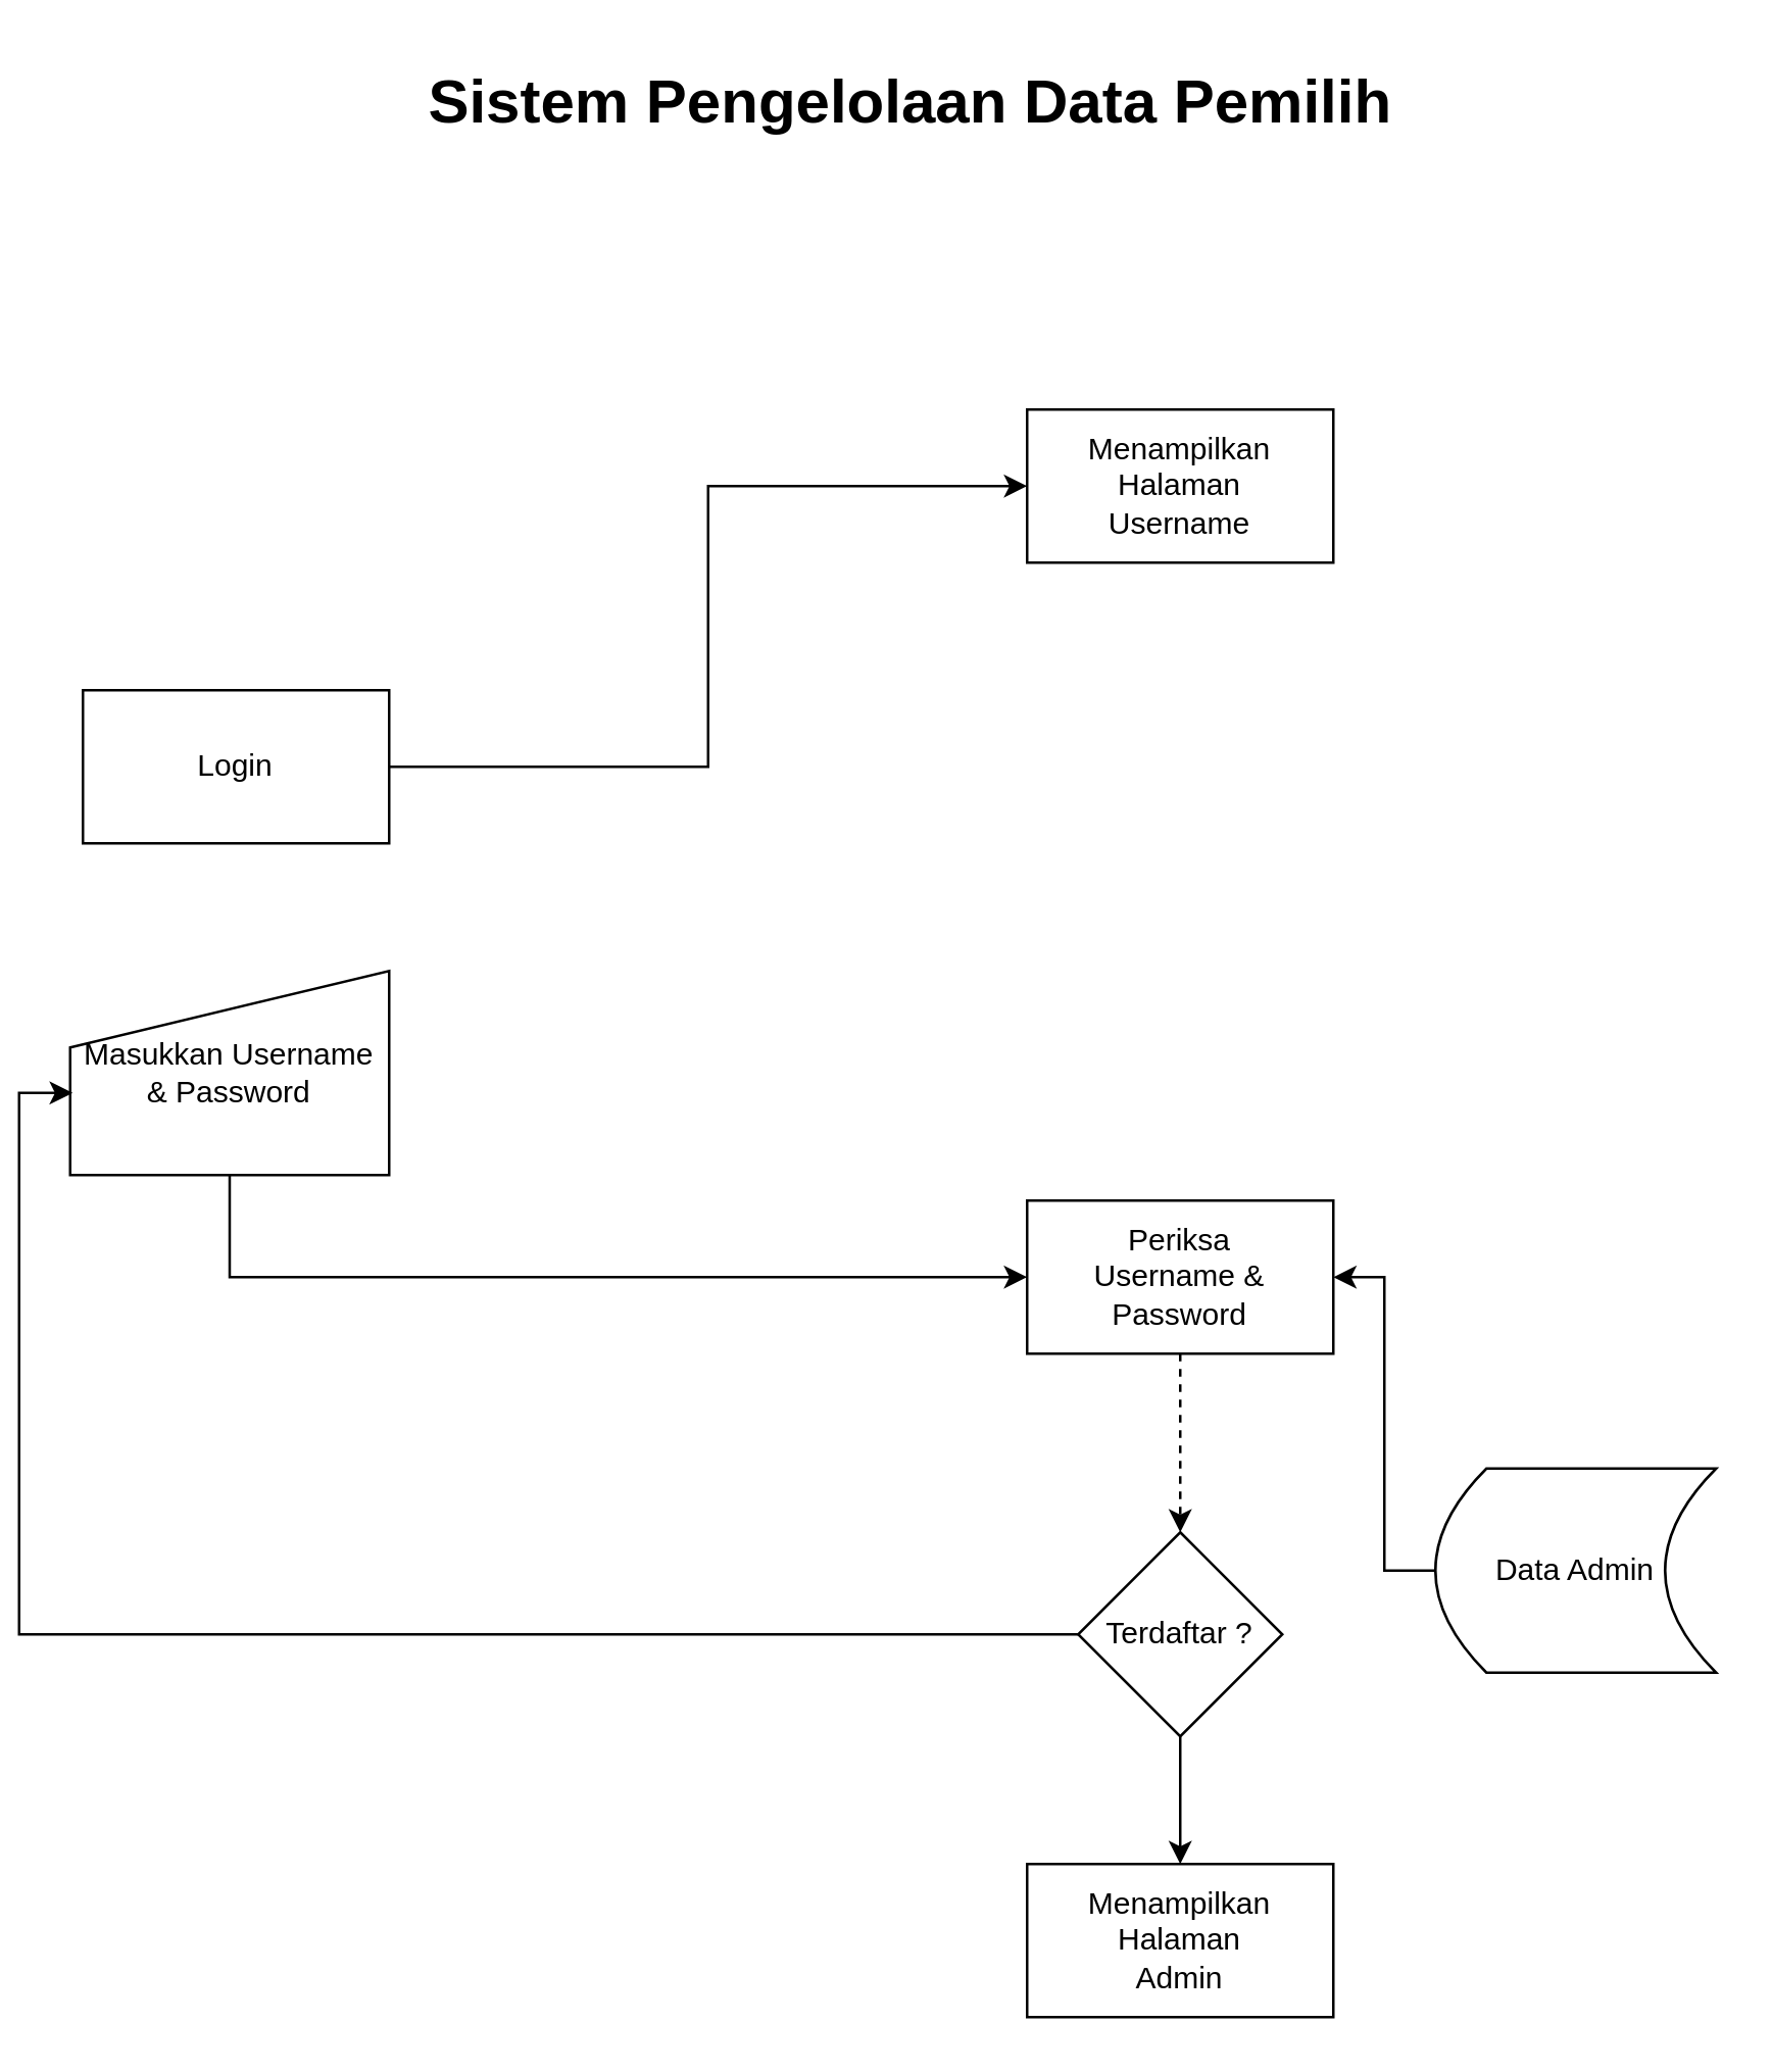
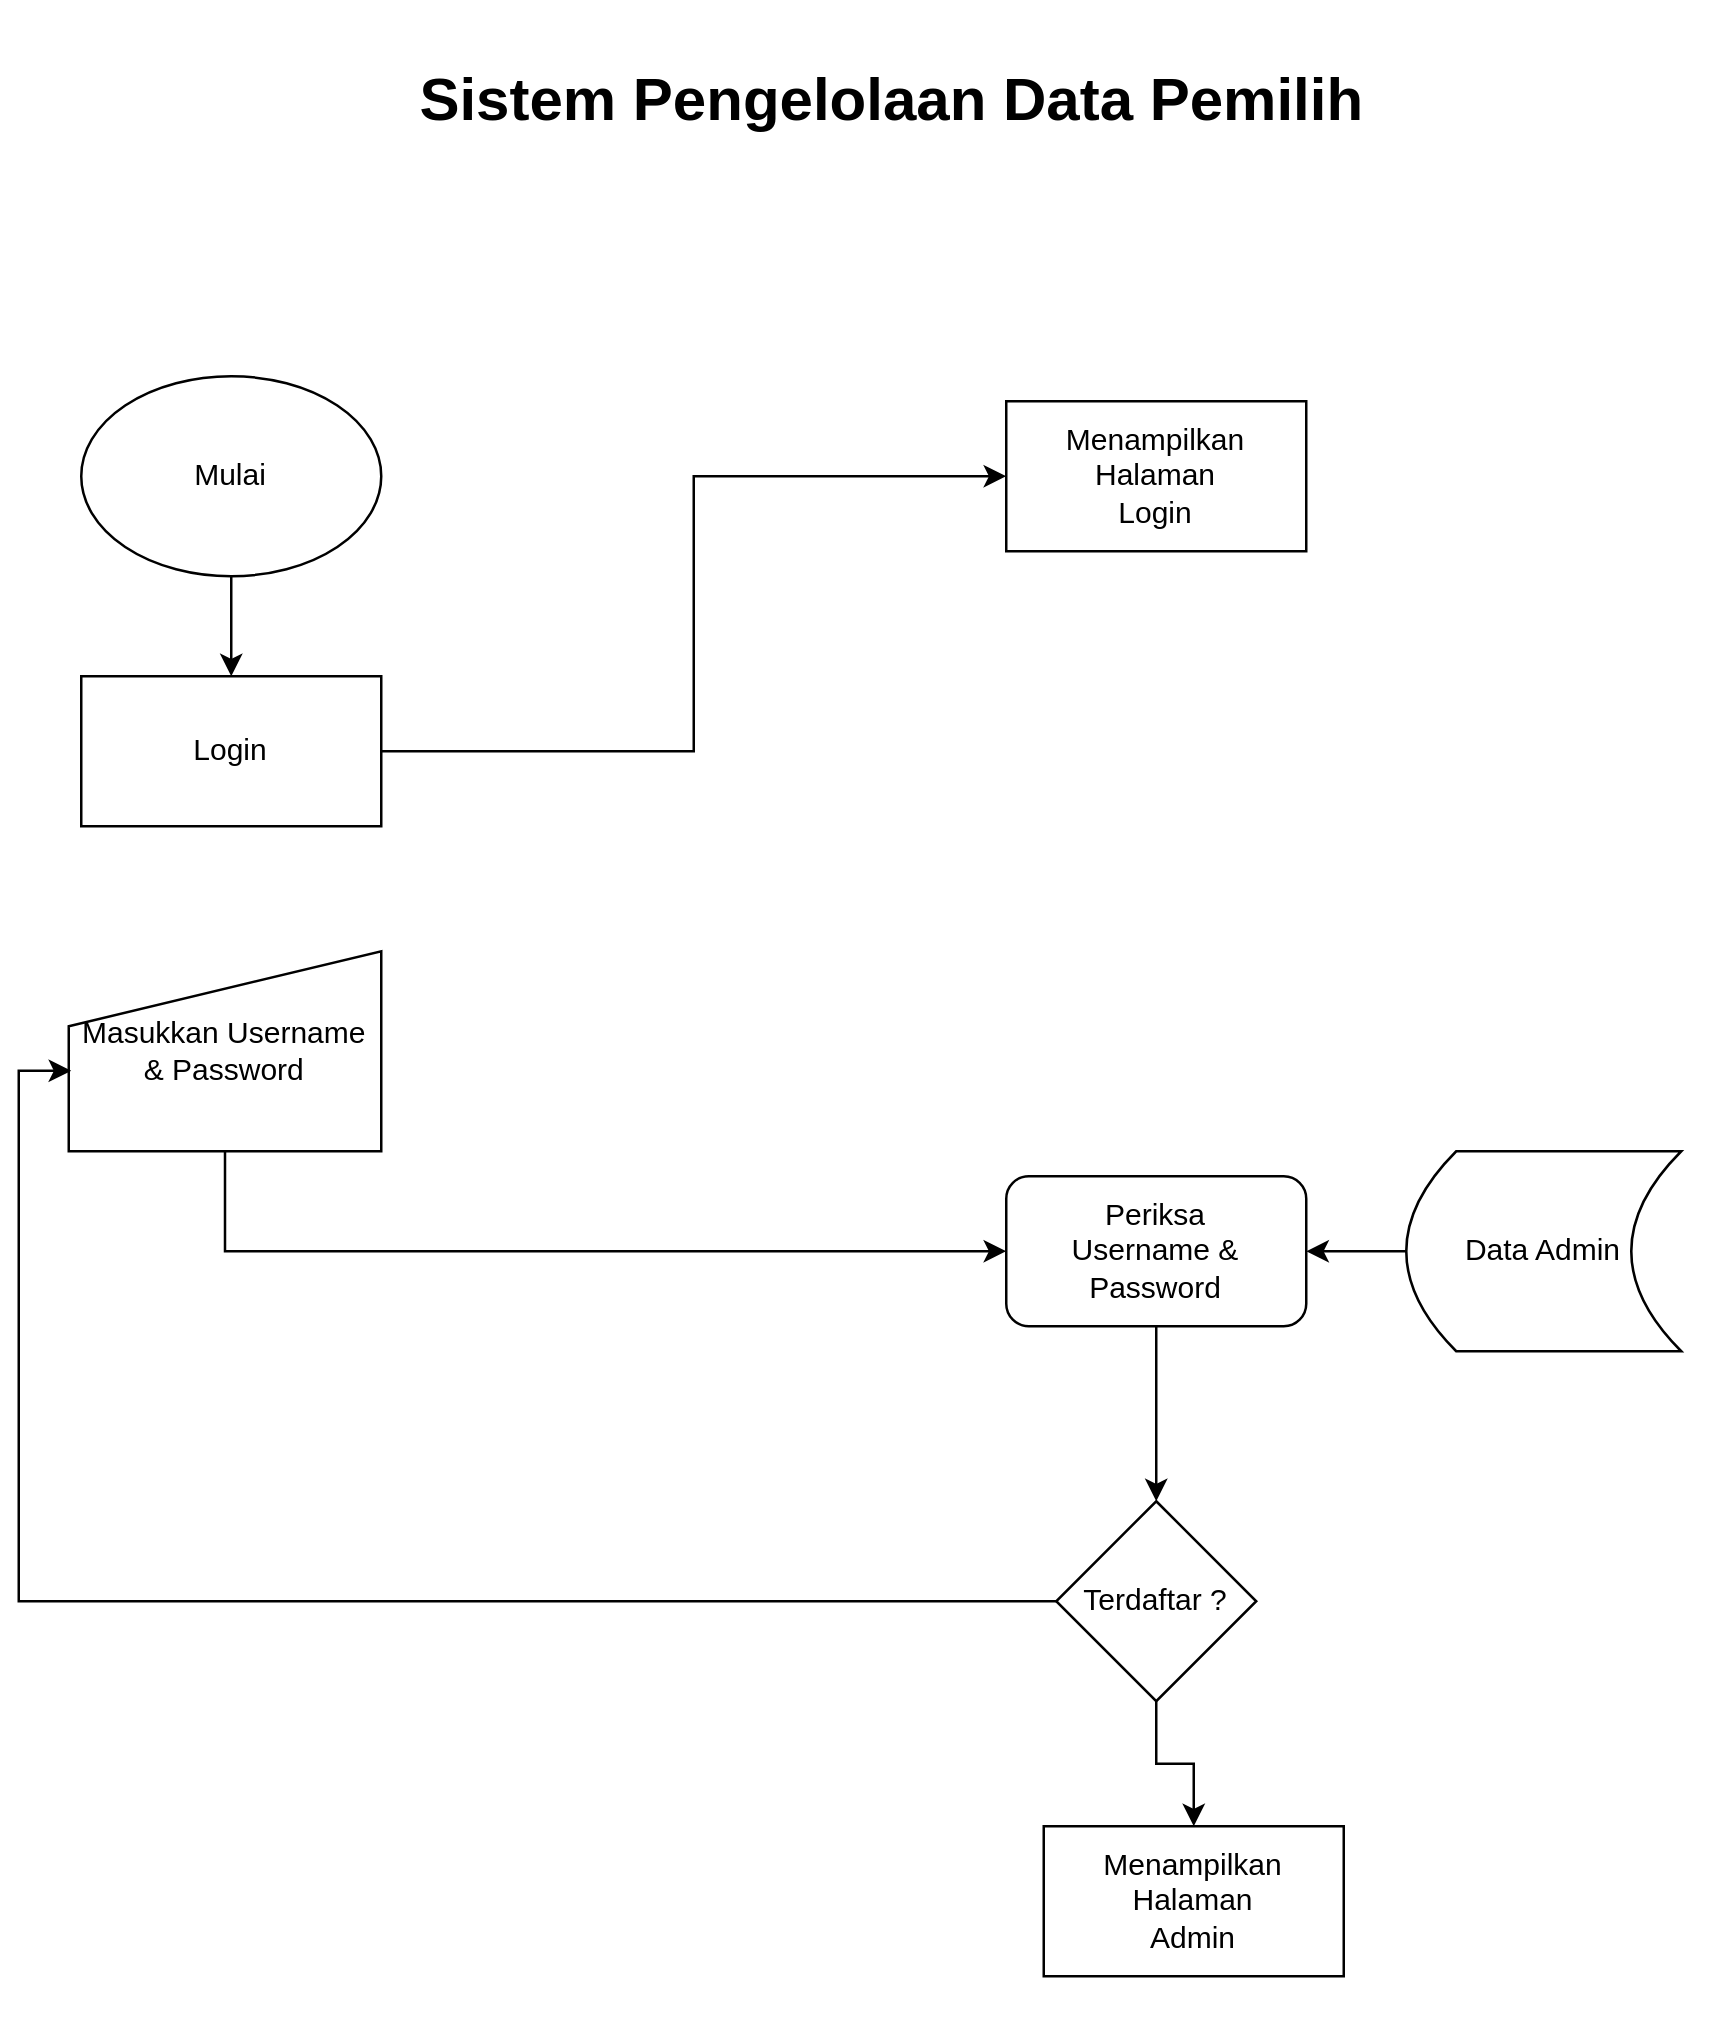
  <mxCell id="0" />
  <mxCell id="1" parent="0" />
  <mxCell id="2" value="Sistem Pengelolaan Data Pemilih" style="text;strokeColor=none;fillColor=none;html=1;fontSize=24;fontStyle=1;verticalAlign=middle;align=center;" vertex="1" parent="1"><mxGeometry x="299" y="20" width="100" height="40" as="geometry" /></mxCell>
+ <mxCell id="3" style="edgeStyle=orthogonalEdgeStyle;rounded=0;orthogonalLoop=1;jettySize=auto;html=1;exitX=0.5;exitY=1;exitDx=0;exitDy=0;entryX=0.5;entryY=0;entryDx=0;entryDy=0;" edge="1" parent="1" source="4" target="6"><mxGeometry relative="1" as="geometry" /></mxCell>
+ <mxCell id="4" value="Mulai" style="ellipse;whiteSpace=wrap;html=1;" vertex="1" parent="1"><mxGeometry x="25" y="150" width="120" height="80" as="geometry" /></mxCell>
  <mxCell id="5" style="edgeStyle=orthogonalEdgeStyle;rounded=0;orthogonalLoop=1;jettySize=auto;html=1;exitX=1;exitY=0.5;exitDx=0;exitDy=0;entryX=0;entryY=0.5;entryDx=0;entryDy=0;" edge="1" parent="1" source="6" target="7"><mxGeometry relative="1" as="geometry" /></mxCell>
  <mxCell id="6" value="Login" style="rounded=0;whiteSpace=wrap;html=1;" vertex="1" parent="1"><mxGeometry x="25" y="270" width="120" height="60" as="geometry" /></mxCell>
- <mxCell id="7" value="Menampilkan&lt;div&gt;Halaman&lt;/div&gt;&lt;div&gt;Username&lt;/div&gt;" style="rounded=0;whiteSpace=wrap;html=1;" vertex="1" parent="1"><mxGeometry x="395" y="160" width="120" height="60" as="geometry" /></mxCell>
+ <mxCell id="7" value="Menampilkan&lt;div&gt;Halaman&lt;/div&gt;&lt;div&gt;Login&lt;/div&gt;" style="rounded=0;whiteSpace=wrap;html=1;" vertex="1" parent="1"><mxGeometry x="395" y="160" width="120" height="60" as="geometry" /></mxCell>
  <mxCell id="8" style="edgeStyle=orthogonalEdgeStyle;rounded=0;orthogonalLoop=1;jettySize=auto;html=1;exitX=0.5;exitY=1;exitDx=0;exitDy=0;entryX=0;entryY=0.5;entryDx=0;entryDy=0;" edge="1" parent="1" source="9" target="11"><mxGeometry relative="1" as="geometry" /></mxCell>
  <mxCell id="9" value="Masukkan Username&lt;div&gt;&amp;amp; Password&lt;/div&gt;" style="shape=manualInput;whiteSpace=wrap;html=1;" vertex="1" parent="1"><mxGeometry x="20" y="380" width="125" height="80" as="geometry" /></mxCell>
- <mxCell id="10" style="edgeStyle=orthogonalEdgeStyle;rounded=0;orthogonalLoop=1;jettySize=auto;html=1;exitX=0.5;exitY=1;exitDx=0;exitDy=0;entryX=0.5;entryY=0;entryDx=0;entryDy=0;dashed=1;" edge="1" parent="1" source="11" target="13"><mxGeometry relative="1" as="geometry" /></mxCell>
- <mxCell id="11" value="Periksa&lt;div&gt;Username &amp;amp; Password&lt;/div&gt;" style="rounded=0;whiteSpace=wrap;html=1;" vertex="1" parent="1"><mxGeometry x="395" y="470" width="120" height="60" as="geometry" /></mxCell>
+ <mxCell id="10" style="edgeStyle=orthogonalEdgeStyle;rounded=0;orthogonalLoop=1;jettySize=auto;html=1;exitX=0.5;exitY=1;exitDx=0;exitDy=0;entryX=0.5;entryY=0;entryDx=0;entryDy=0;" edge="1" parent="1" source="11" target="13"><mxGeometry relative="1" as="geometry" /></mxCell>
+ <mxCell id="11" value="Periksa&lt;div&gt;Username &amp;amp; Password&lt;/div&gt;" style="whiteSpace=wrap;html=1;rounded=1;" vertex="1" parent="1"><mxGeometry x="395" y="470" width="120" height="60" as="geometry" /></mxCell>
  <mxCell id="12" style="edgeStyle=orthogonalEdgeStyle;rounded=0;orthogonalLoop=1;jettySize=auto;html=1;exitX=0.5;exitY=1;exitDx=0;exitDy=0;entryX=0.5;entryY=0;entryDx=0;entryDy=0;" edge="1" parent="1" source="13" target="17"><mxGeometry relative="1" as="geometry" /></mxCell>
  <mxCell id="13" value="Terdaftar ?" style="rhombus;whiteSpace=wrap;html=1;" vertex="1" parent="1"><mxGeometry x="415" y="600" width="80" height="80" as="geometry" /></mxCell>
  <mxCell id="14" style="edgeStyle=orthogonalEdgeStyle;rounded=0;orthogonalLoop=1;jettySize=auto;html=1;entryX=1;entryY=0.5;entryDx=0;entryDy=0;" edge="1" parent="1" source="15" target="11"><mxGeometry relative="1" as="geometry" /></mxCell>
- <mxCell id="15" value="Data Admin" style="shape=dataStorage;whiteSpace=wrap;html=1;fixedSize=1;" vertex="1" parent="1"><mxGeometry x="555" y="575" width="110" height="80" as="geometry" /></mxCell>
+ <mxCell id="15" value="Data Admin" style="shape=dataStorage;whiteSpace=wrap;html=1;fixedSize=1;" vertex="1" parent="1"><mxGeometry x="555" y="460" width="110" height="80" as="geometry" /></mxCell>
  <mxCell id="16" style="edgeStyle=orthogonalEdgeStyle;rounded=0;orthogonalLoop=1;jettySize=auto;html=1;exitX=0;exitY=0.5;exitDx=0;exitDy=0;entryX=0.008;entryY=0.598;entryDx=0;entryDy=0;entryPerimeter=0;" edge="1" parent="1" source="13" target="9"><mxGeometry relative="1" as="geometry" /></mxCell>
- <mxCell id="17" value="Menampilkan&lt;div&gt;Halaman&lt;/div&gt;&lt;div&gt;Admin&lt;/div&gt;" style="rounded=0;whiteSpace=wrap;html=1;" vertex="1" parent="1"><mxGeometry x="395" y="730" width="120" height="60" as="geometry" /></mxCell>
+ <mxCell id="17" value="Menampilkan&lt;div&gt;Halaman&lt;/div&gt;&lt;div&gt;Admin&lt;/div&gt;" style="rounded=0;whiteSpace=wrap;html=1;" vertex="1" parent="1"><mxGeometry x="410" y="730" width="120" height="60" as="geometry" /></mxCell>
